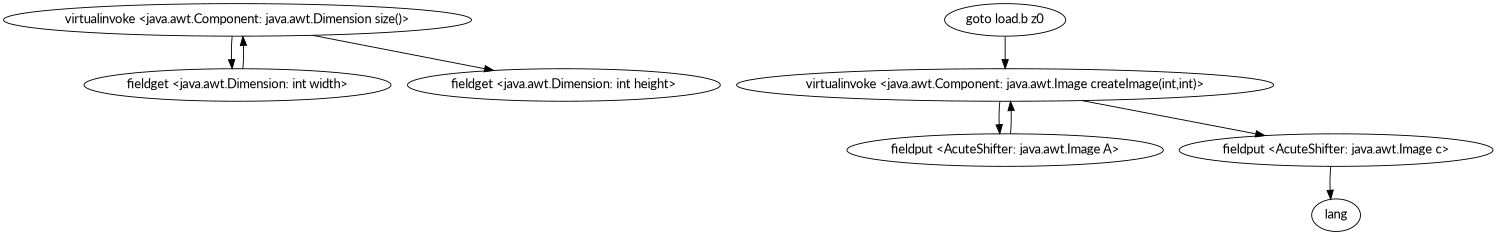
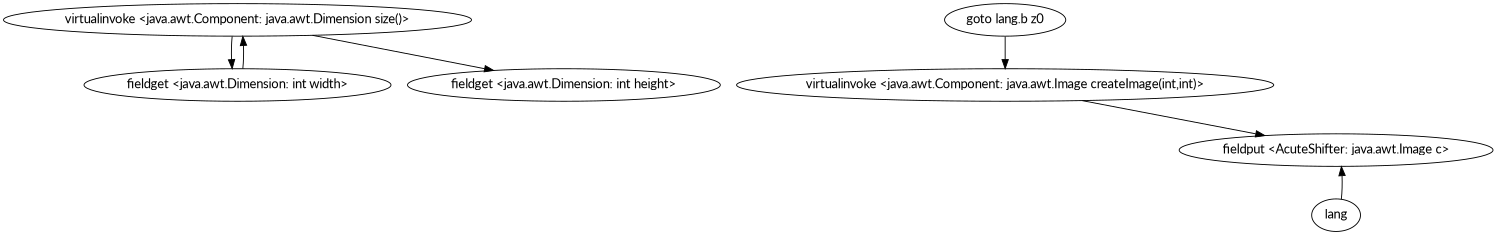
  digraph {
    fontname=Lato
    node [fontname=Lato]
    edge [fontname=Lato]
    "virtualinvoke <java.awt.Component: java.awt.Dimension size()>"
    "fieldget <java.awt.Dimension: int width>"
    "fieldget <java.awt.Dimension: int height>"
-   "goto load.b z0"
+   "goto load.b z0" [label="goto lang.b z0"]
    "virtualinvoke <java.awt.Component: java.awt.Image createImage(int,int)>"
-   "fieldput <AcuteShifter: java.awt.Image A>"
    "fieldput <AcuteShifter: java.awt.Image c>"
    n8 [label=lang]
    "virtualinvoke <java.awt.Component: java.awt.Dimension size()>" -> "fieldget <java.awt.Dimension: int width>"
    "virtualinvoke <java.awt.Component: java.awt.Dimension size()>" -> "fieldget <java.awt.Dimension: int height>"
    "fieldget <java.awt.Dimension: int width>" -> "virtualinvoke <java.awt.Component: java.awt.Dimension size()>"
    "goto load.b z0" -> "virtualinvoke <java.awt.Component: java.awt.Image createImage(int,int)>"
-   "virtualinvoke <java.awt.Component: java.awt.Image createImage(int,int)>" -> "fieldput <AcuteShifter: java.awt.Image A>"
    "virtualinvoke <java.awt.Component: java.awt.Image createImage(int,int)>" -> "fieldput <AcuteShifter: java.awt.Image c>"
-   "fieldput <AcuteShifter: java.awt.Image A>" -> "virtualinvoke <java.awt.Component: java.awt.Image createImage(int,int)>"
-   "fieldput <AcuteShifter: java.awt.Image c>" -> n8
+   n8 -> "fieldput <AcuteShifter: java.awt.Image c>"
  }
